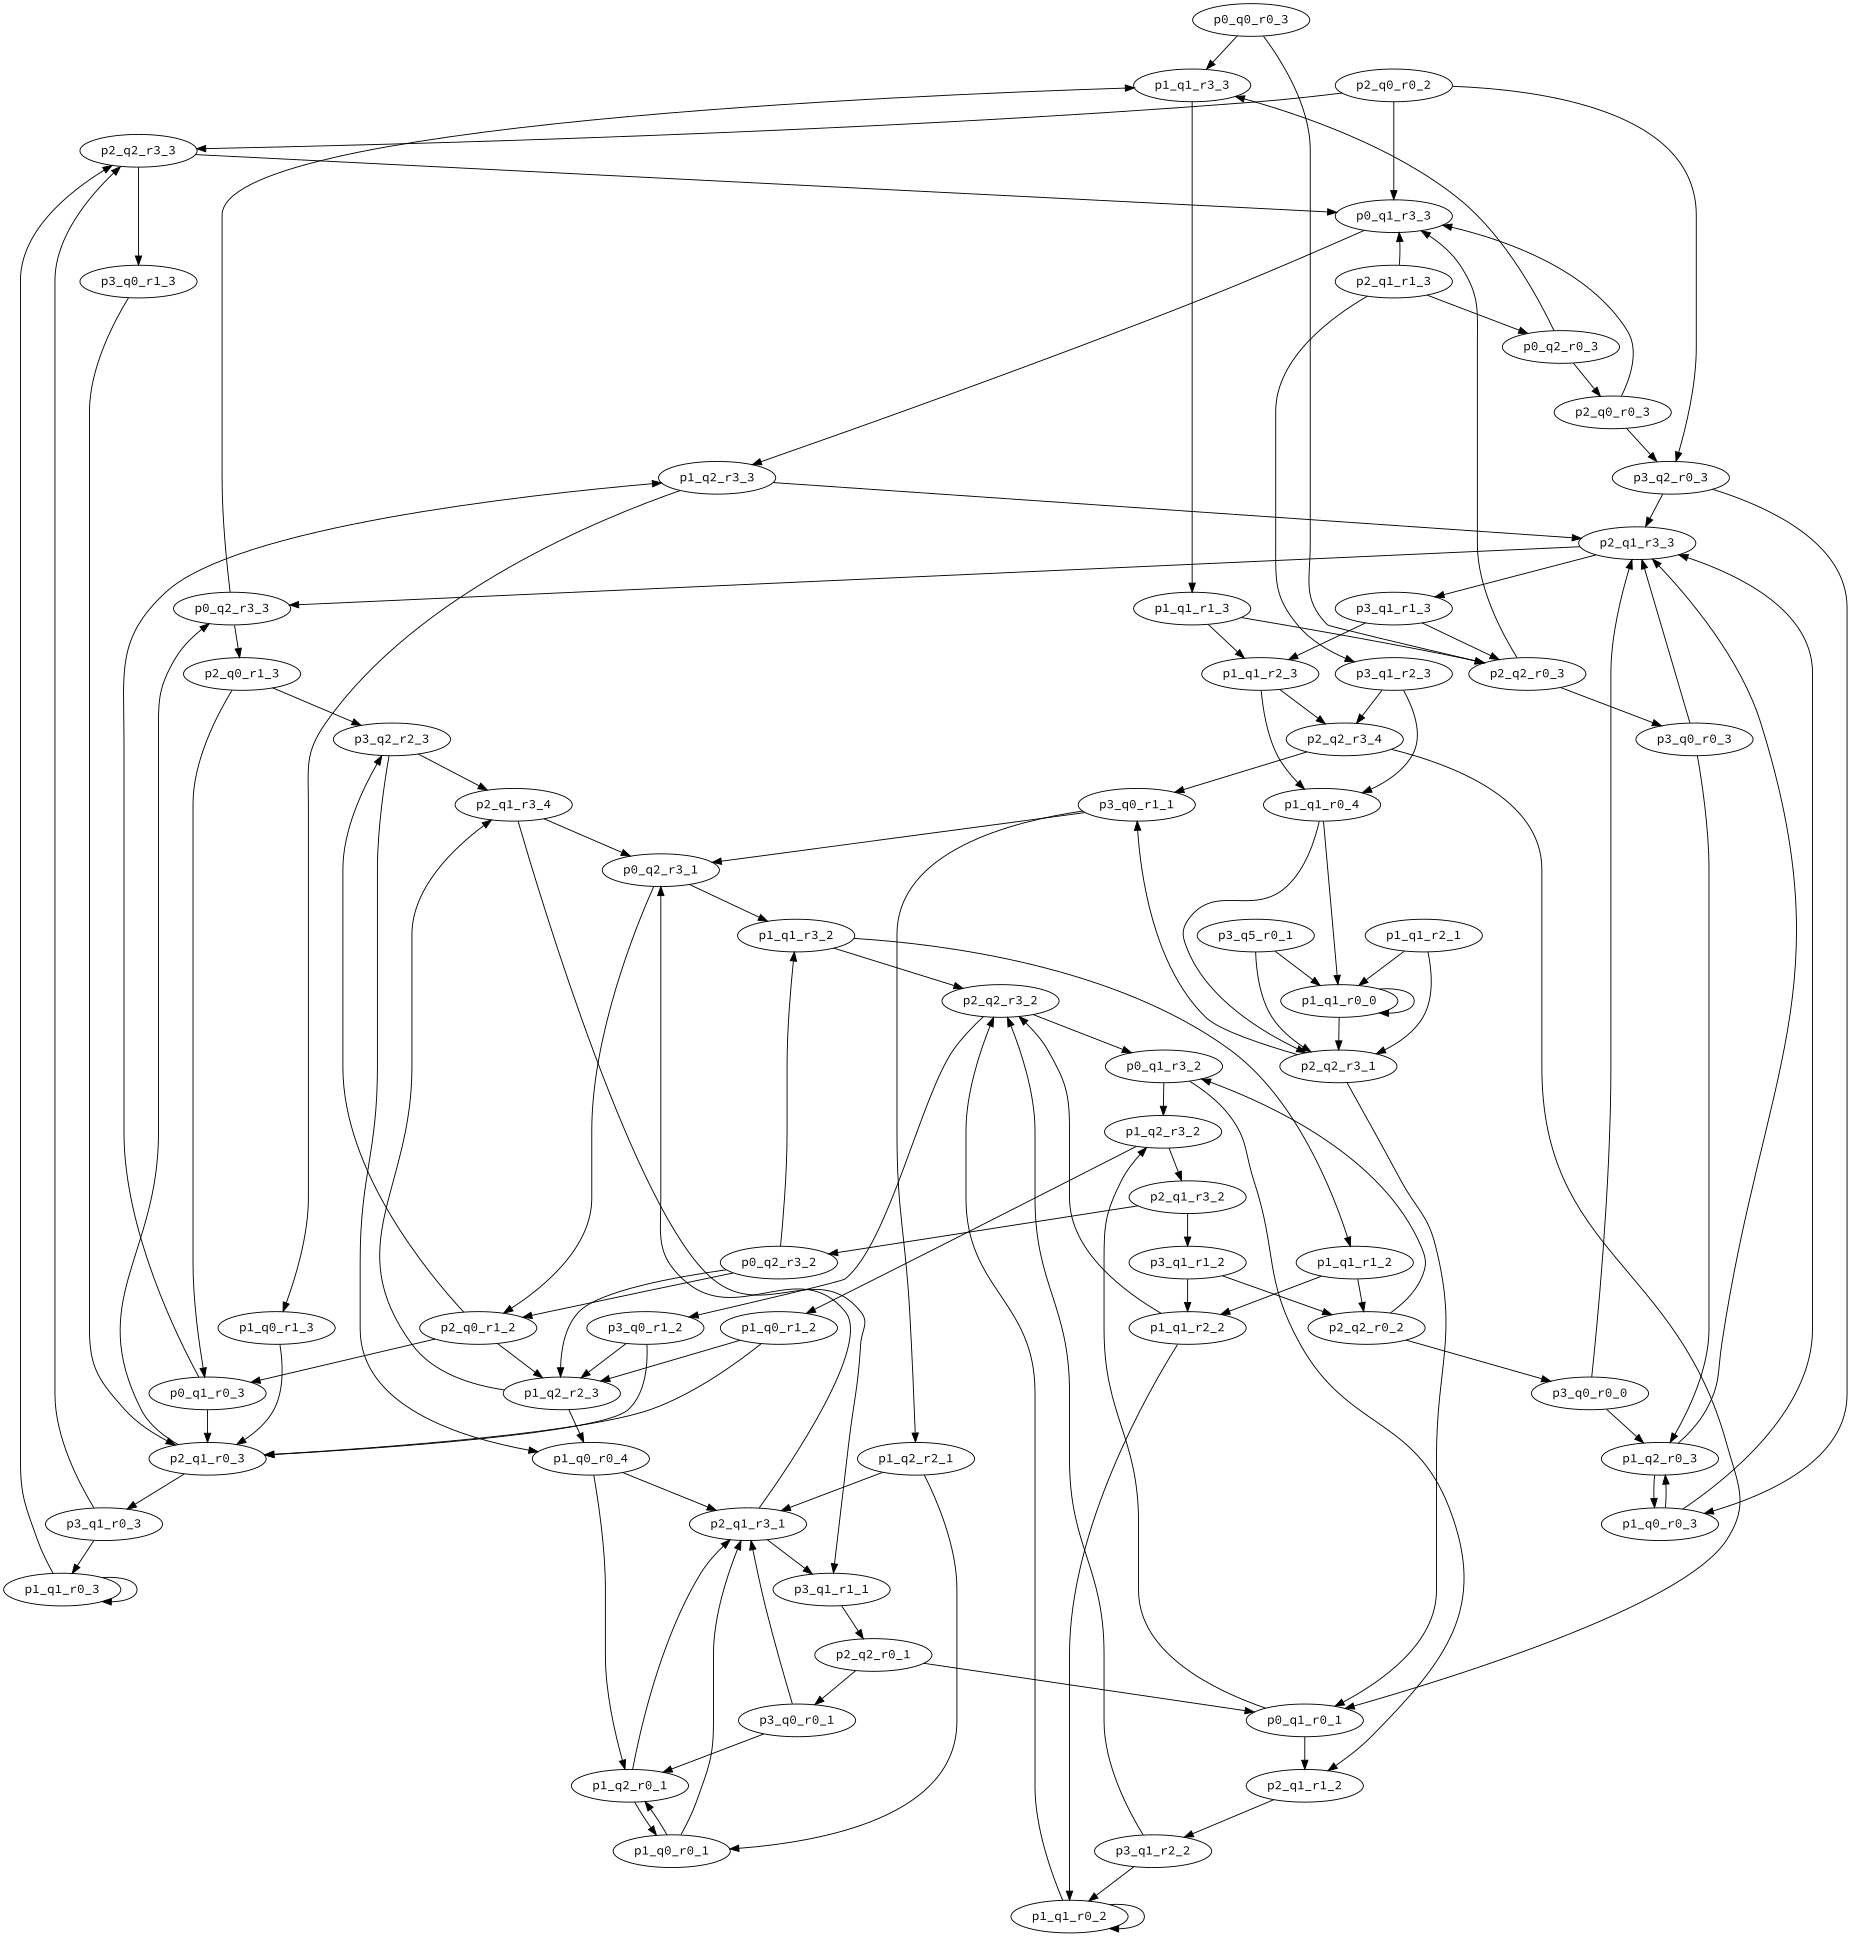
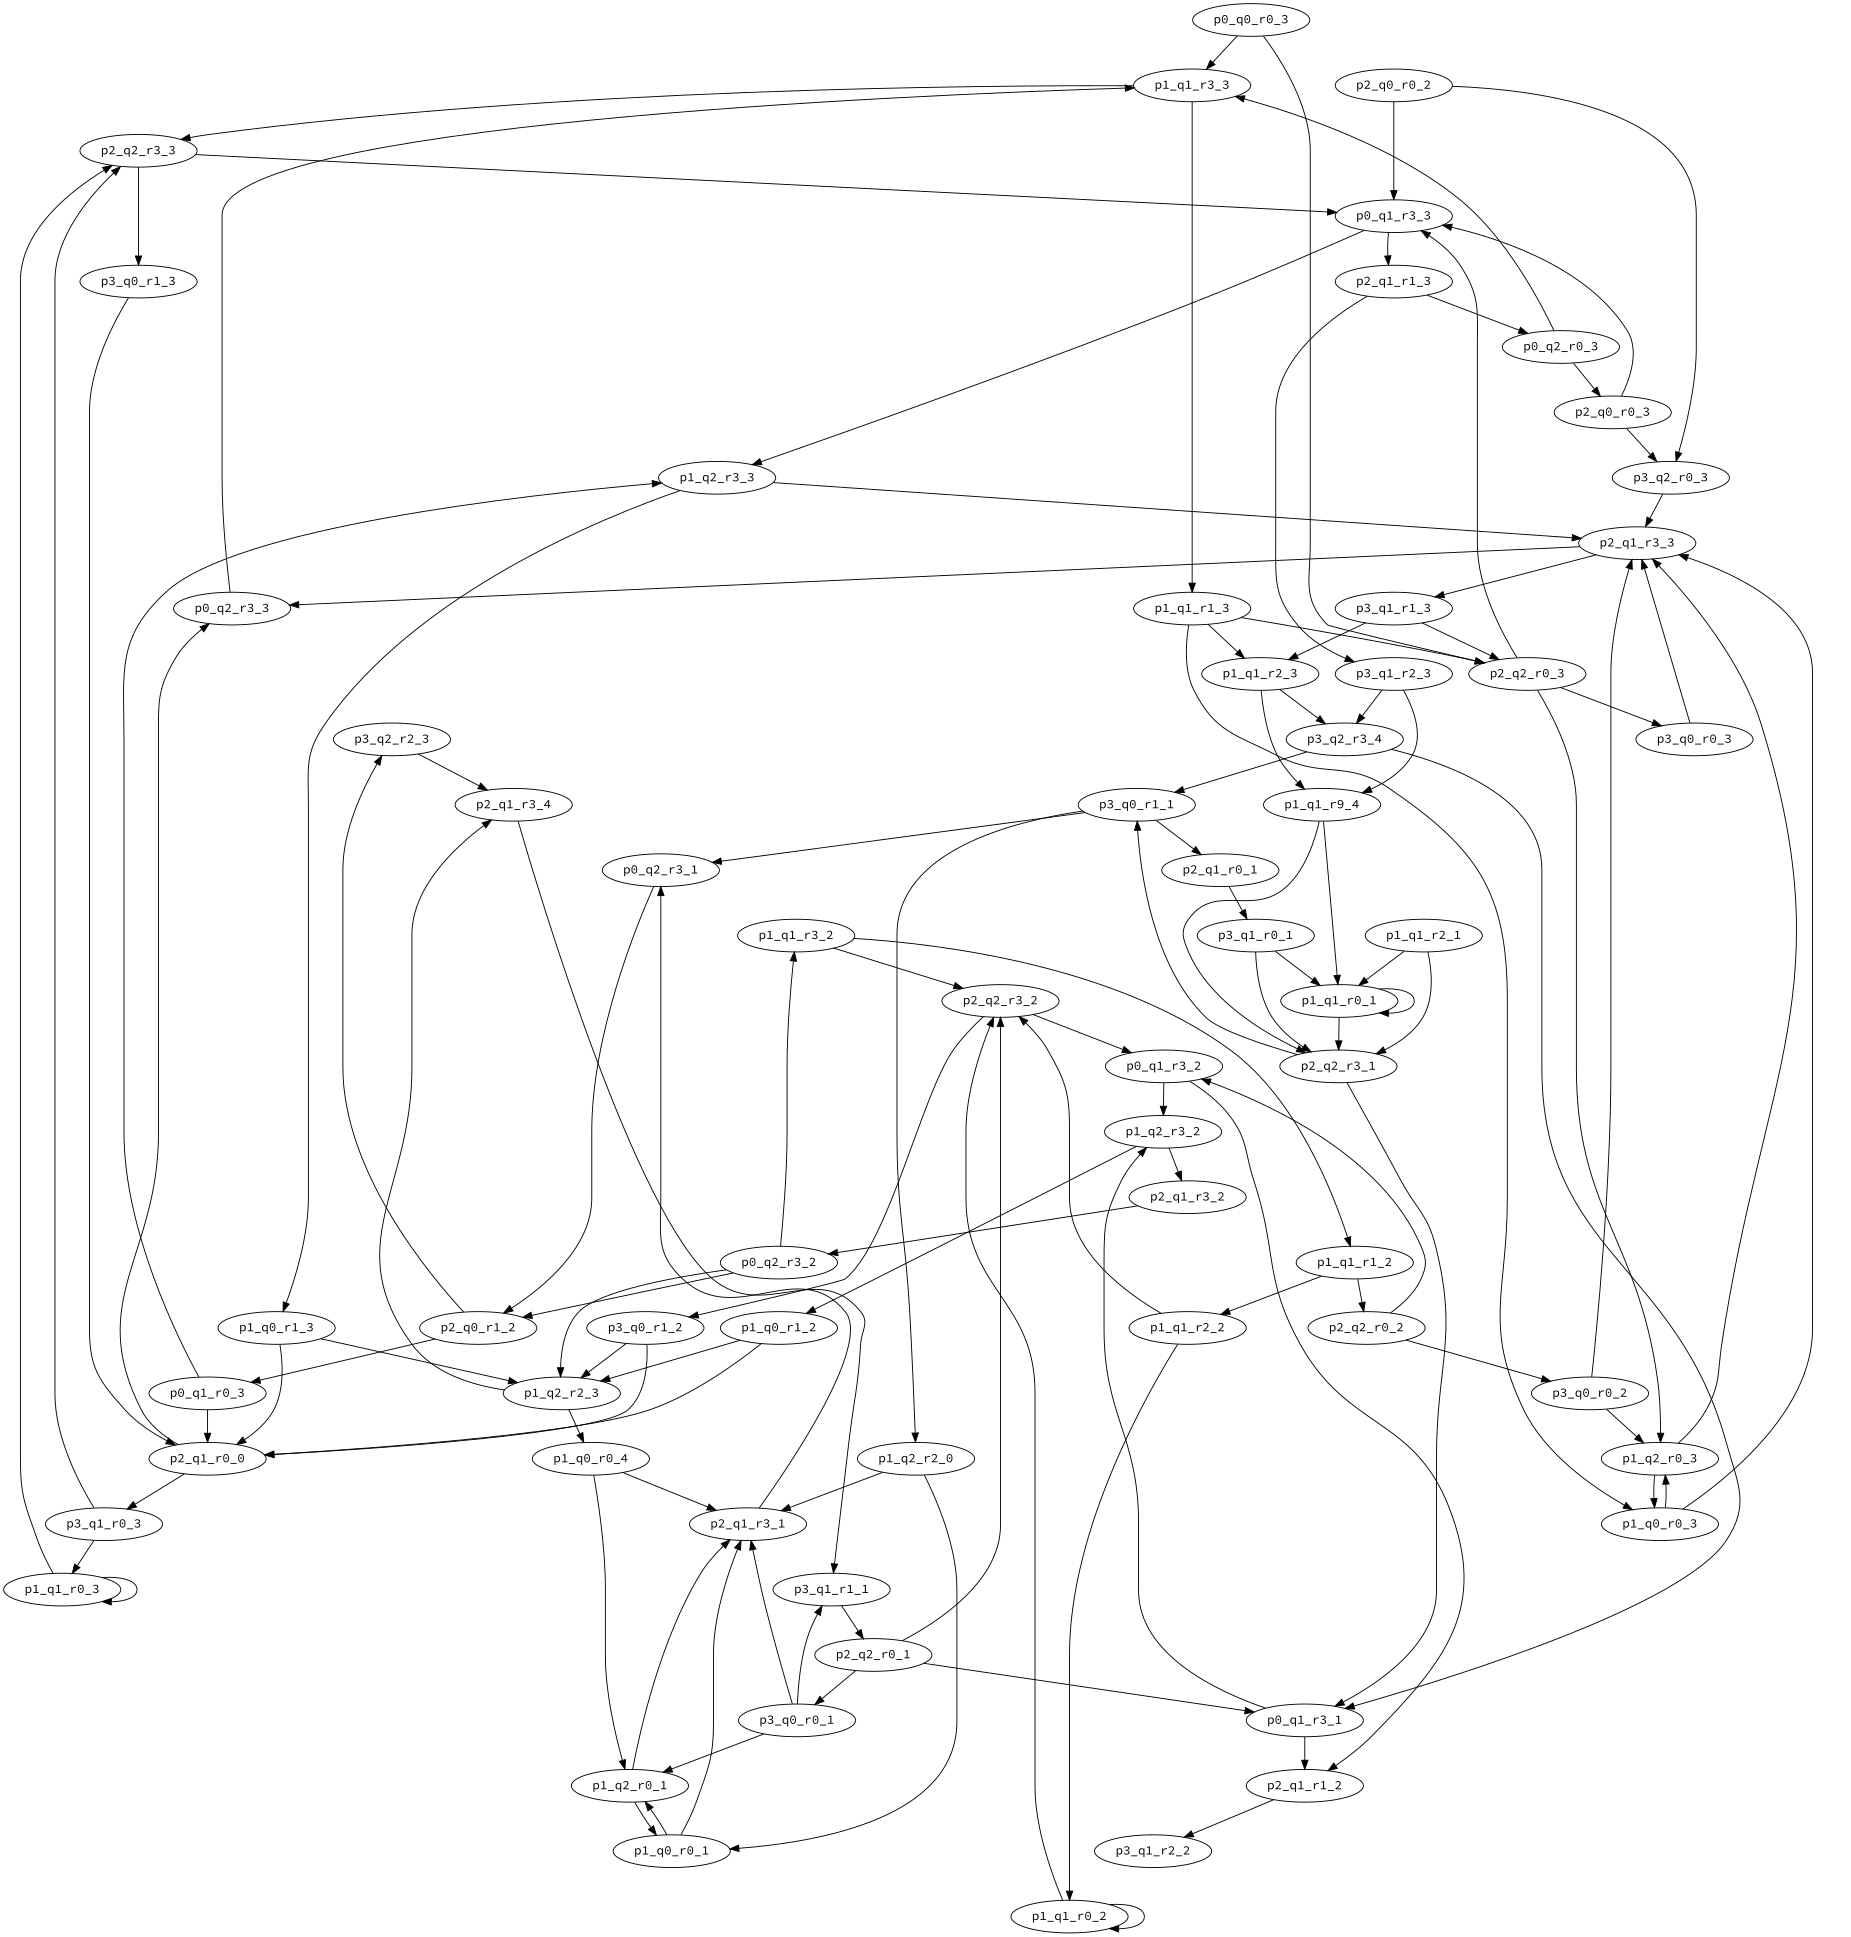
  digraph {
    fontname="Source Code Pro"
    node [fontname="Source Code Pro"]
    edge [fontname="Source Code Pro"]
    p0_q0_r0_3
    p1_q1_r3_3
    p2_q2_r0_3
    p2_q2_r3_3
    p1_q1_r1_3
    p0_q1_r3_3
    p3_q0_r0_3
    p3_q0_r1_3
    p1_q1_r2_3
    p1_q2_r3_3
    p2_q1_r1_3
    p2_q1_r3_3
    p1_q2_r0_3
-   p2_q1_r0_3
-   p2_q2_r3_4
-   p1_q1_r0_4
+   p2_q1_r0_3 [label=p2_q1_r0_0]
+   p2_q2_r3_4 [label=p3_q2_r3_4]
+   p1_q1_r0_4 [label=p1_q1_r9_4]
    p1_q0_r1_3
    p0_q2_r0_3
    p3_q1_r2_3
    p0_q2_r3_3
    p3_q1_r1_3
    p1_q0_r0_3
    p3_q1_r0_3
    p1_q2_r2_3
    p2_q1_r3_4
    p1_q0_r0_4
-   p0_q1_r3_1 [label=p0_q1_r0_1]
+   p0_q1_r3_1
    p3_q0_r1_1
    p2_q2_r3_1
-   p1_q1_r0_1 [label=p1_q1_r0_0]
+   p1_q1_r0_1
    p2_q0_r0_3
-   p2_q0_r1_3
    p1_q1_r0_3
    p0_q2_r3_1
    p3_q1_r1_1
    p2_q1_r3_1
    p1_q2_r0_1
    p1_q2_r3_2
    p2_q1_r1_2
-   p1_q2_r2_1
+   p2_q1_r0_1
+   p1_q2_r2_1 [label=p1_q2_r2_0]
    p3_q2_r0_3
    p0_q1_r0_3
    p3_q2_r2_3
    p1_q1_r3_2
    p2_q0_r1_2
    p2_q2_r0_1
    p1_q0_r0_1
    p2_q1_r3_2
    p1_q0_r1_2
    p3_q1_r2_2
-   p3_q1_r0_1 [label=p3_q5_r0_1]
+   p3_q1_r0_1
    p2_q2_r3_2
    p1_q1_r1_2
    p3_q0_r0_1
    p1_q1_r2_1
    p0_q2_r3_2
-   p3_q1_r1_2
    p1_q1_r0_2
    p0_q1_r3_2
    p3_q0_r1_2
    p2_q2_r0_2
    p1_q1_r2_2
    p2_q0_r0_2
-   p3_q0_r0_2 [label=p3_q0_r0_0]
+   p3_q0_r0_2
    p0_q0_r0_3 -> p1_q1_r3_3
    p0_q0_r0_3 -> p2_q2_r0_3
-   p2_q0_r0_2 -> p2_q2_r3_3
+   p1_q1_r3_3 -> p2_q2_r3_3
    p1_q1_r3_3 -> p1_q1_r1_3
    p2_q2_r0_3 -> p0_q1_r3_3
    p2_q2_r0_3 -> p3_q0_r0_3
    p2_q2_r3_3 -> p0_q1_r3_3
    p2_q2_r3_3 -> p3_q0_r1_3
    p1_q1_r1_3 -> p2_q2_r0_3
    p1_q1_r1_3 -> p1_q1_r2_3
    p0_q1_r3_3 -> p1_q2_r3_3
-   p2_q1_r1_3 -> p0_q1_r3_3
+   p0_q1_r3_3 -> p2_q1_r1_3
    p3_q0_r0_3 -> p2_q1_r3_3
-   p3_q0_r0_3 -> p1_q2_r0_3
+   p2_q2_r0_3 -> p1_q2_r0_3
    p3_q0_r1_3 -> p2_q1_r0_3
    p1_q1_r2_3 -> p2_q2_r3_4
    p1_q1_r2_3 -> p1_q1_r0_4
    p1_q2_r3_3 -> p2_q1_r3_3
    p1_q2_r3_3 -> p1_q0_r1_3
    p2_q1_r1_3 -> p0_q2_r0_3
    p2_q1_r1_3 -> p3_q1_r2_3
    p2_q1_r3_3 -> p0_q2_r3_3
    p2_q1_r3_3 -> p3_q1_r1_3
    p1_q2_r0_3 -> p2_q1_r3_3
    p1_q2_r0_3 -> p1_q0_r0_3
    p2_q1_r0_3 -> p0_q2_r3_3
    p2_q1_r0_3 -> p3_q1_r0_3
    p2_q2_r3_4 -> p0_q1_r3_1
    p2_q2_r3_4 -> p3_q0_r1_1
    p1_q1_r0_4 -> p2_q2_r3_1
    p1_q1_r0_4 -> p1_q1_r0_1
    p1_q0_r1_3 -> p2_q1_r0_3
-   p2_q0_r1_2 -> p1_q2_r2_3
+   p1_q0_r1_3 -> p1_q2_r2_3
    p0_q2_r0_3 -> p1_q1_r3_3
    p0_q2_r0_3 -> p2_q0_r0_3
    p3_q1_r2_3 -> p2_q2_r3_4
    p3_q1_r2_3 -> p1_q1_r0_4
    p0_q2_r3_3 -> p1_q1_r3_3
-   p0_q2_r3_3 -> p2_q0_r1_3
    p3_q1_r1_3 -> p2_q2_r0_3
    p3_q1_r1_3 -> p1_q1_r2_3
    p1_q0_r0_3 -> p2_q1_r3_3
    p1_q0_r0_3 -> p1_q2_r0_3
    p3_q1_r0_3 -> p2_q2_r3_3
    p3_q1_r0_3 -> p1_q1_r0_3
    p1_q2_r2_3 -> p2_q1_r3_4
    p1_q2_r2_3 -> p1_q0_r0_4
-   p2_q1_r3_4 -> p0_q2_r3_1
    p2_q1_r3_4 -> p3_q1_r1_1
    p1_q0_r0_4 -> p2_q1_r3_1
    p1_q0_r0_4 -> p1_q2_r0_1
    p0_q1_r3_1 -> p1_q2_r3_2
    p0_q1_r3_1 -> p2_q1_r1_2
    p3_q0_r1_1 -> p0_q2_r3_1
+   p3_q0_r1_1 -> p2_q1_r0_1
    p3_q0_r1_1 -> p1_q2_r2_1
    p2_q2_r3_1 -> p0_q1_r3_1
    p2_q2_r3_1 -> p3_q0_r1_1
    p1_q1_r0_1 -> p2_q2_r3_1
    p1_q1_r0_1 -> p1_q1_r0_1
    p2_q0_r0_3 -> p0_q1_r3_3
    p2_q0_r0_3 -> p3_q2_r0_3
-   p2_q0_r1_3 -> p0_q1_r0_3
-   p2_q0_r1_3 -> p3_q2_r2_3
    p1_q1_r0_3 -> p2_q2_r3_3
    p1_q1_r0_3 -> p1_q1_r0_3
-   p0_q2_r3_1 -> p1_q1_r3_2
    p0_q2_r3_1 -> p2_q0_r1_2
    p3_q1_r1_1 -> p2_q2_r0_1
    p2_q1_r3_1 -> p0_q2_r3_1
-   p2_q1_r3_1 -> p3_q1_r1_1
+   p3_q0_r0_1 -> p3_q1_r1_1
    p1_q2_r0_1 -> p2_q1_r3_1
    p1_q2_r0_1 -> p1_q0_r0_1
    p1_q2_r3_2 -> p2_q1_r3_2
    p1_q2_r3_2 -> p1_q0_r1_2
    p2_q1_r1_2 -> p3_q1_r2_2
+   p2_q1_r0_1 -> p3_q1_r0_1
    p1_q2_r2_1 -> p2_q1_r3_1
    p1_q2_r2_1 -> p1_q0_r0_1
    p3_q2_r0_3 -> p2_q1_r3_3
-   p3_q2_r0_3 -> p1_q0_r0_3
+   p1_q1_r1_3 -> p1_q0_r0_3
    p0_q1_r0_3 -> p1_q2_r3_3
    p0_q1_r0_3 -> p2_q1_r0_3
    p3_q2_r2_3 -> p2_q1_r3_4
-   p3_q2_r2_3 -> p1_q0_r0_4
    p1_q1_r3_2 -> p2_q2_r3_2
    p1_q1_r3_2 -> p1_q1_r1_2
    p2_q0_r1_2 -> p0_q1_r0_3
    p2_q0_r1_2 -> p3_q2_r2_3
    p2_q2_r0_1 -> p0_q1_r3_1
    p2_q2_r0_1 -> p3_q0_r0_1
    p1_q0_r0_1 -> p2_q1_r3_1
    p1_q0_r0_1 -> p1_q2_r0_1
    p2_q1_r3_2 -> p0_q2_r3_2
-   p2_q1_r3_2 -> p3_q1_r1_2
    p1_q0_r1_2 -> p2_q1_r0_3
    p1_q0_r1_2 -> p1_q2_r2_3
-   p3_q1_r2_2 -> p2_q2_r3_2
-   p3_q1_r2_2 -> p1_q1_r0_2
+   p2_q2_r0_1 -> p2_q2_r3_2
    p3_q1_r0_1 -> p2_q2_r3_1
    p3_q1_r0_1 -> p1_q1_r0_1
    p2_q2_r3_2 -> p0_q1_r3_2
    p2_q2_r3_2 -> p3_q0_r1_2
    p1_q1_r1_2 -> p2_q2_r0_2
    p1_q1_r1_2 -> p1_q1_r2_2
    p3_q0_r0_1 -> p2_q1_r3_1
    p3_q0_r0_1 -> p1_q2_r0_1
    p1_q1_r2_1 -> p2_q2_r3_1
    p1_q1_r2_1 -> p1_q1_r0_1
    p0_q2_r3_2 -> p1_q2_r2_3
    p0_q2_r3_2 -> p1_q1_r3_2
    p0_q2_r3_2 -> p2_q0_r1_2
-   p3_q1_r1_2 -> p2_q2_r0_2
-   p3_q1_r1_2 -> p1_q1_r2_2
    p1_q1_r0_2 -> p2_q2_r3_2
    p1_q1_r0_2 -> p1_q1_r0_2
    p0_q1_r3_2 -> p1_q2_r3_2
    p0_q1_r3_2 -> p2_q1_r1_2
    p3_q0_r1_2 -> p2_q1_r0_3
    p3_q0_r1_2 -> p1_q2_r2_3
    p2_q2_r0_2 -> p0_q1_r3_2
    p2_q2_r0_2 -> p3_q0_r0_2
    p1_q1_r2_2 -> p2_q2_r3_2
    p1_q1_r2_2 -> p1_q1_r0_2
    p2_q0_r0_2 -> p0_q1_r3_3
    p2_q0_r0_2 -> p3_q2_r0_3
    p3_q0_r0_2 -> p2_q1_r3_3
    p3_q0_r0_2 -> p1_q2_r0_3
  }
